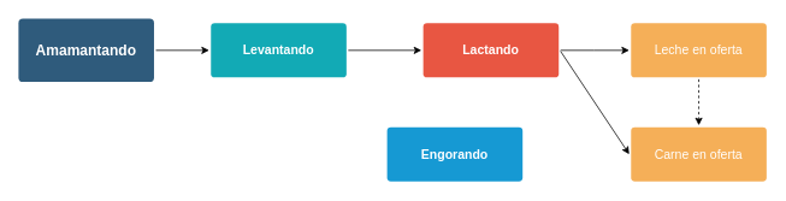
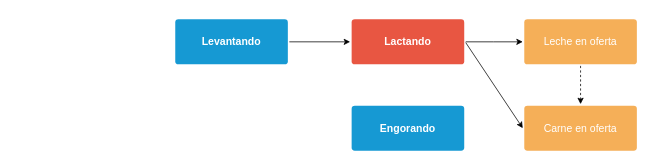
  <mxCell id="0" />
  <mxCell id="1" parent="0" />
- <mxCell id="2" style="edgeStyle=orthogonalEdgeStyle;rounded=0;orthogonalLoop=1;jettySize=auto;html=1;exitX=1;exitY=0.5;exitDx=0;exitDy=0;entryX=0;entryY=0.5;entryDx=0;entryDy=0;fontColor=#FFFFFF;" edge="1" parent="1" source="3" target="11"><mxGeometry relative="1" as="geometry" /></mxCell>
- <mxCell id="3" value="Amamantando" style="rounded=1;whiteSpace=wrap;html=1;shadow=0;labelBackgroundColor=none;strokeColor=none;strokeWidth=3;fillColor=#2F5B7C;fontFamily=Helvetica;fontSize=16;fontColor=#FFFFFF;align=center;fontStyle=1;spacing=5;arcSize=7;perimeterSpacing=2;" parent="1" vertex="1"><mxGeometry x="20" y="20" width="150" height="70" as="geometry" /></mxCell>
  <mxCell id="4" value="" style="edgeStyle=orthogonalEdgeStyle;rounded=0;orthogonalLoop=1;jettySize=auto;html=1;fontColor=#FFFFFF;" edge="1" parent="1" source="5"><mxGeometry relative="1" as="geometry"><mxPoint x="696" y="55" as="targetPoint" /></mxGeometry></mxCell>
  <mxCell id="5" value="Lactando" style="rounded=1;whiteSpace=wrap;html=1;shadow=0;labelBackgroundColor=none;strokeColor=none;strokeWidth=3;fillColor=#e85642;fontFamily=Helvetica;fontSize=14;fontColor=#FFFFFF;align=center;spacing=5;fontStyle=1;arcSize=7;perimeterSpacing=2;" parent="1" vertex="1"><mxGeometry x="468" y="25" width="150" height="60" as="geometry" /></mxCell>
  <mxCell id="6" value="" style="edgeStyle=orthogonalEdgeStyle;rounded=0;orthogonalLoop=1;jettySize=auto;html=1;fontColor=#FFFFFF;dashed=1;" edge="1" parent="1" source="7" target="9"><mxGeometry relative="1" as="geometry" /></mxCell>
  <mxCell id="7" value="Leche en oferta" style="rounded=1;whiteSpace=wrap;html=1;shadow=0;labelBackgroundColor=none;strokeColor=none;strokeWidth=3;fillColor=#F5AF58;fontFamily=Helvetica;fontSize=14;align=center;spacing=5;fontStyle=0;arcSize=7;perimeterSpacing=2;fontColor=#FFFFFF;" parent="1" vertex="1"><mxGeometry x="698" y="25" width="150" height="60" as="geometry" /></mxCell>
- <mxCell id="8" value="Engorando" style="rounded=1;whiteSpace=wrap;html=1;shadow=0;labelBackgroundColor=none;strokeColor=none;strokeWidth=3;fillColor=#1699d3;fontFamily=Helvetica;fontSize=14;fontColor=#FFFFFF;align=center;spacing=5;fontStyle=1;arcSize=7;perimeterSpacing=2;" parent="1" vertex="1"><mxGeometry x="428" y="140" width="150" height="60" as="geometry" /></mxCell>
+ <mxCell id="8" value="Engorando" style="rounded=1;whiteSpace=wrap;html=1;shadow=0;labelBackgroundColor=none;strokeColor=none;strokeWidth=3;fillColor=#1699d3;fontFamily=Helvetica;fontSize=14;fontColor=#FFFFFF;align=center;spacing=5;fontStyle=1;arcSize=7;perimeterSpacing=2;" parent="1" vertex="1"><mxGeometry x="468" y="140" width="150" height="60" as="geometry" /></mxCell>
  <mxCell id="9" value="Carne en oferta" style="rounded=1;whiteSpace=wrap;html=1;shadow=0;labelBackgroundColor=none;strokeColor=none;strokeWidth=3;fillColor=#f5af58;fontFamily=Helvetica;fontSize=14;fontColor=#FFFFFF;align=center;spacing=5;arcSize=7;perimeterSpacing=2;" parent="1" vertex="1"><mxGeometry x="698" y="140" width="150" height="60" as="geometry" /></mxCell>
  <mxCell id="10" value="" style="edgeStyle=orthogonalEdgeStyle;rounded=0;orthogonalLoop=1;jettySize=auto;html=1;fontColor=#FFFFFF;" edge="1" parent="1" source="11" target="5"><mxGeometry relative="1" as="geometry" /></mxCell>
- <mxCell id="11" value="Levantando" style="rounded=1;whiteSpace=wrap;html=1;shadow=0;labelBackgroundColor=none;strokeColor=none;strokeWidth=3;fillColor=#12aab5;fontFamily=Helvetica;fontSize=14;fontColor=#FFFFFF;align=center;spacing=5;fontStyle=1;arcSize=7;perimeterSpacing=2;" parent="1" vertex="1"><mxGeometry x="233" y="25" width="150" height="60" as="geometry" /></mxCell>
+ <mxCell id="11" value="Levantando" style="rounded=1;whiteSpace=wrap;html=1;shadow=0;labelBackgroundColor=none;strokeColor=none;strokeWidth=3;fillColor=#1699d3;fontFamily=Helvetica;fontSize=14;fontColor=#FFFFFF;align=center;spacing=5;fontStyle=1;arcSize=7;perimeterSpacing=2;" parent="1" vertex="1"><mxGeometry x="233" y="25" width="150" height="60" as="geometry" /></mxCell>
  <mxCell id="12" value="" style="endArrow=classic;html=1;rounded=0;fontColor=#FFFFFF;entryX=0;entryY=0.5;entryDx=0;entryDy=0;" edge="1" parent="1" target="9"><mxGeometry width="50" height="50" relative="1" as="geometry"><mxPoint x="620" y="56" as="sourcePoint" /><mxPoint x="590" y="156" as="targetPoint" /></mxGeometry></mxCell>
